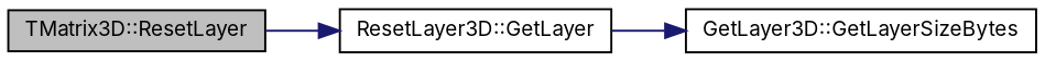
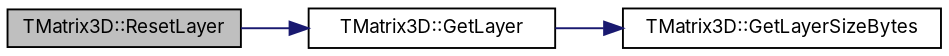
  digraph {
    fontname=Inter
    rankdir=LR
    node [color=black fillcolor=white fontname=Inter fontsize=10 shape=record style=filled]
    edge [color=midnightblue fontname=Inter fontsize=10 labelfontname=Helvetica labelfontsize=10 style=solid]
    n1 [fillcolor=grey75 fontcolor=black height=0.2 label="TMatrix3D::ResetLayer" width=0.4]
-   n2 [height=0.2 label="ResetLayer3D::GetLayer" width=0.4]
-   n3 [height=0.2 label="GetLayer3D::GetLayerSizeBytes" width=0.4]
+   n2 [height=0.2 label="TMatrix3D::GetLayer" width=0.4]
+   n3 [height=0.2 label="TMatrix3D::GetLayerSizeBytes" width=0.4]
    n1 -> n2
    n2 -> n3
  }
